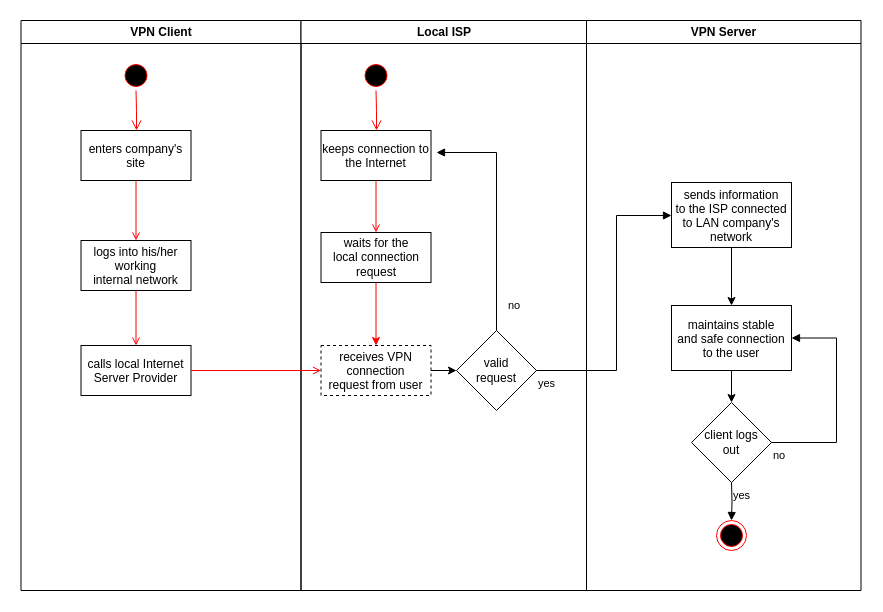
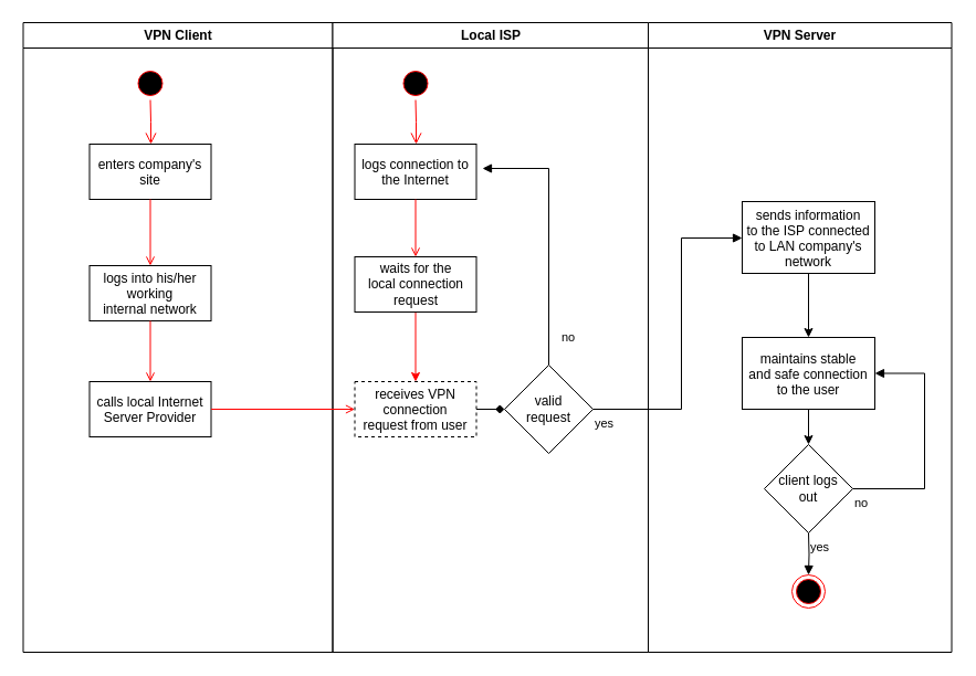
  <mxCell id="0" />
  <mxCell id="1" parent="0" />
  <mxCell id="2" value="VPN Client" style="swimlane;whiteSpace=wrap" vertex="1" parent="1"><mxGeometry x="20.5" y="20" width="280" height="570" as="geometry" /></mxCell>
  <mxCell id="3" value="" style="ellipse;shape=startState;fillColor=#000000;strokeColor=#ff0000;" vertex="1" parent="2"><mxGeometry x="100" y="40" width="30" height="30" as="geometry" /></mxCell>
  <mxCell id="4" value="" style="edgeStyle=elbowEdgeStyle;elbow=horizontal;verticalAlign=bottom;endArrow=open;endSize=8;strokeColor=#FF0000;endFill=1;rounded=0" edge="1" parent="2" source="3" target="5"><mxGeometry x="100" y="40" as="geometry"><mxPoint x="115" y="110" as="targetPoint" /></mxGeometry></mxCell>
  <mxCell id="5" value="enters company's&#10;site" style="" vertex="1" parent="2"><mxGeometry x="60" y="110" width="110" height="50" as="geometry" /></mxCell>
  <mxCell id="6" value="logs into his/her&#10;working&#10;internal network" style="" vertex="1" parent="2"><mxGeometry x="60" y="220" width="110" height="50" as="geometry" /></mxCell>
  <mxCell id="7" value="" style="endArrow=open;strokeColor=#FF0000;endFill=1;rounded=0" edge="1" parent="2" source="5" target="6"><mxGeometry relative="1" as="geometry" /></mxCell>
  <mxCell id="8" value="calls local Internet&#10;Server Provider" style="" vertex="1" parent="2"><mxGeometry x="60" y="325" width="110" height="50" as="geometry" /></mxCell>
  <mxCell id="9" value="" style="endArrow=open;strokeColor=#FF0000;endFill=1;rounded=0" edge="1" parent="2" source="6" target="8"><mxGeometry relative="1" as="geometry" /></mxCell>
  <mxCell id="10" value="Local ISP" style="swimlane;whiteSpace=wrap" vertex="1" parent="1"><mxGeometry x="300.5" y="20" width="285.5" height="570" as="geometry" /></mxCell>
  <mxCell id="11" value="" style="ellipse;shape=startState;fillColor=#000000;strokeColor=#ff0000;" vertex="1" parent="10"><mxGeometry x="60" y="40" width="30" height="30" as="geometry" /></mxCell>
  <mxCell id="12" value="" style="edgeStyle=elbowEdgeStyle;elbow=horizontal;verticalAlign=bottom;endArrow=open;endSize=8;strokeColor=#FF0000;endFill=1;rounded=0" edge="1" parent="10" source="11" target="13"><mxGeometry x="40" y="20" as="geometry"><mxPoint x="55" y="90" as="targetPoint" /></mxGeometry></mxCell>
- <mxCell id="13" value="keeps connection to&#10;the Internet" style="" vertex="1" parent="10"><mxGeometry x="20" y="110" width="110" height="50" as="geometry" /></mxCell>
+ <mxCell id="13" value="logs connection to&#10;the Internet" style="" vertex="1" parent="10"><mxGeometry x="20" y="110" width="110" height="50" as="geometry" /></mxCell>
  <mxCell id="14" value="" style="endArrow=open;strokeColor=#FF0000;endFill=1;rounded=0;entryX=0.5;entryY=0;entryDx=0;entryDy=0;" edge="1" parent="10" source="13" target="18"><mxGeometry relative="1" as="geometry"><mxPoint x="75" y="205" as="targetPoint" /></mxGeometry></mxCell>
- <mxCell id="15" value="" style="edgeStyle=orthogonalEdgeStyle;rounded=0;orthogonalLoop=1;jettySize=auto;html=1;" edge="1" parent="10" source="16" target="19"><mxGeometry relative="1" as="geometry" /></mxCell>
+ <mxCell id="15" value="" style="edgeStyle=orthogonalEdgeStyle;rounded=0;orthogonalLoop=1;jettySize=auto;html=1;endArrow=diamond;" edge="1" parent="10" source="16" target="19"><mxGeometry relative="1" as="geometry" /></mxCell>
  <mxCell id="16" value="receives VPN&#10;connection&#10;request from user" style="dashed=1;" vertex="1" parent="10"><mxGeometry x="20" y="325" width="110" height="50" as="geometry" /></mxCell>
  <mxCell id="17" value="" style="endArrow=classic;strokeColor=#FF0000;endFill=1;rounded=0;exitX=0.5;exitY=1;exitDx=0;exitDy=0;" edge="1" parent="10" source="18" target="16"><mxGeometry relative="1" as="geometry"><mxPoint x="75" y="270" as="sourcePoint" /></mxGeometry></mxCell>
  <mxCell id="18" value="waits for the&lt;br style=&quot;border-color: var(--border-color); padding: 0px; margin: 0px;&quot;&gt;local connection&lt;br style=&quot;border-color: var(--border-color); padding: 0px; margin: 0px;&quot;&gt;&lt;span style=&quot;border-color: var(--border-color);&quot;&gt;request&lt;/span&gt;" style="html=1;whiteSpace=wrap;" vertex="1" parent="10"><mxGeometry x="20" y="212" width="110" height="50" as="geometry" /></mxCell>
  <mxCell id="19" value="valid&lt;br&gt;request" style="rhombus;whiteSpace=wrap;html=1;" vertex="1" parent="10"><mxGeometry x="155.5" y="310" width="80" height="80" as="geometry" /></mxCell>
  <mxCell id="20" value="VPN Server" style="swimlane;whiteSpace=wrap" vertex="1" parent="1"><mxGeometry x="586" y="20" width="274.5" height="570" as="geometry" /></mxCell>
  <mxCell id="21" value="" style="edgeStyle=orthogonalEdgeStyle;rounded=0;orthogonalLoop=1;jettySize=auto;html=1;" edge="1" parent="20" source="22" target="25"><mxGeometry relative="1" as="geometry" /></mxCell>
  <mxCell id="22" value="sends information&#10;to the ISP connected&#10;to LAN company's&#10;network" style="" vertex="1" parent="20"><mxGeometry x="85" y="162" width="120" height="65" as="geometry" /></mxCell>
  <mxCell id="23" value="" style="ellipse;shape=endState;fillColor=#000000;strokeColor=#ff0000" vertex="1" parent="20"><mxGeometry x="130" y="500" width="30" height="30" as="geometry" /></mxCell>
  <mxCell id="24" value="" style="edgeStyle=orthogonalEdgeStyle;rounded=0;orthogonalLoop=1;jettySize=auto;html=1;" edge="1" parent="20" source="25" target="26"><mxGeometry relative="1" as="geometry" /></mxCell>
  <mxCell id="25" value="maintains stable&#10;and safe connection&#10;to the user" style="" vertex="1" parent="20"><mxGeometry x="85" y="285" width="120" height="65" as="geometry" /></mxCell>
  <mxCell id="26" value="client logs&lt;br&gt;out" style="rhombus;whiteSpace=wrap;html=1;" vertex="1" parent="20"><mxGeometry x="105" y="382" width="80" height="80" as="geometry" /></mxCell>
  <mxCell id="27" value="no" style="endArrow=block;endFill=1;html=1;edgeStyle=orthogonalEdgeStyle;align=left;verticalAlign=top;rounded=0;entryX=1;entryY=0.5;entryDx=0;entryDy=0;exitX=1;exitY=0.5;exitDx=0;exitDy=0;" edge="1" parent="20" source="26" target="25"><mxGeometry x="-1" relative="1" as="geometry"><mxPoint x="-160" y="392" as="sourcePoint" /><mxPoint y="392" as="targetPoint" /><Array as="points"><mxPoint x="250" y="422" /><mxPoint x="250" y="318" /><mxPoint x="205" y="318" /></Array></mxGeometry></mxCell>
  <mxCell id="28" value="" style="endArrow=open;strokeColor=#FF0000;endFill=1;rounded=0" edge="1" parent="1" source="8" target="16"><mxGeometry relative="1" as="geometry" /></mxCell>
  <mxCell id="29" value="no" style="endArrow=block;endFill=1;html=1;edgeStyle=orthogonalEdgeStyle;align=left;verticalAlign=top;rounded=0;exitX=0.5;exitY=0;exitDx=0;exitDy=0;" edge="1" parent="1" source="19"><mxGeometry x="-0.681" y="-10" relative="1" as="geometry"><mxPoint x="356" y="252" as="sourcePoint" /><mxPoint x="436" y="152" as="targetPoint" /><Array as="points"><mxPoint x="496" y="152" /></Array><mxPoint as="offset" /></mxGeometry></mxCell>
  <mxCell id="30" value="yes" style="endArrow=block;endFill=1;html=1;edgeStyle=orthogonalEdgeStyle;align=left;verticalAlign=top;rounded=0;exitX=1;exitY=0.5;exitDx=0;exitDy=0;" edge="1" parent="1" source="19" target="22"><mxGeometry x="-1" relative="1" as="geometry"><mxPoint x="356" y="322" as="sourcePoint" /><mxPoint x="626" y="222" as="targetPoint" /><Array as="points"><mxPoint x="616" y="370" /><mxPoint x="616" y="215" /></Array></mxGeometry></mxCell>
  <mxCell id="31" value="yes" style="endArrow=block;endFill=1;html=1;edgeStyle=orthogonalEdgeStyle;align=left;verticalAlign=top;rounded=0;entryX=0.5;entryY=0;entryDx=0;entryDy=0;" edge="1" parent="1" target="23"><mxGeometry x="-1" relative="1" as="geometry"><mxPoint x="731" y="482" as="sourcePoint" /><mxPoint x="526" y="452" as="targetPoint" /><mxPoint as="offset" /></mxGeometry></mxCell>
